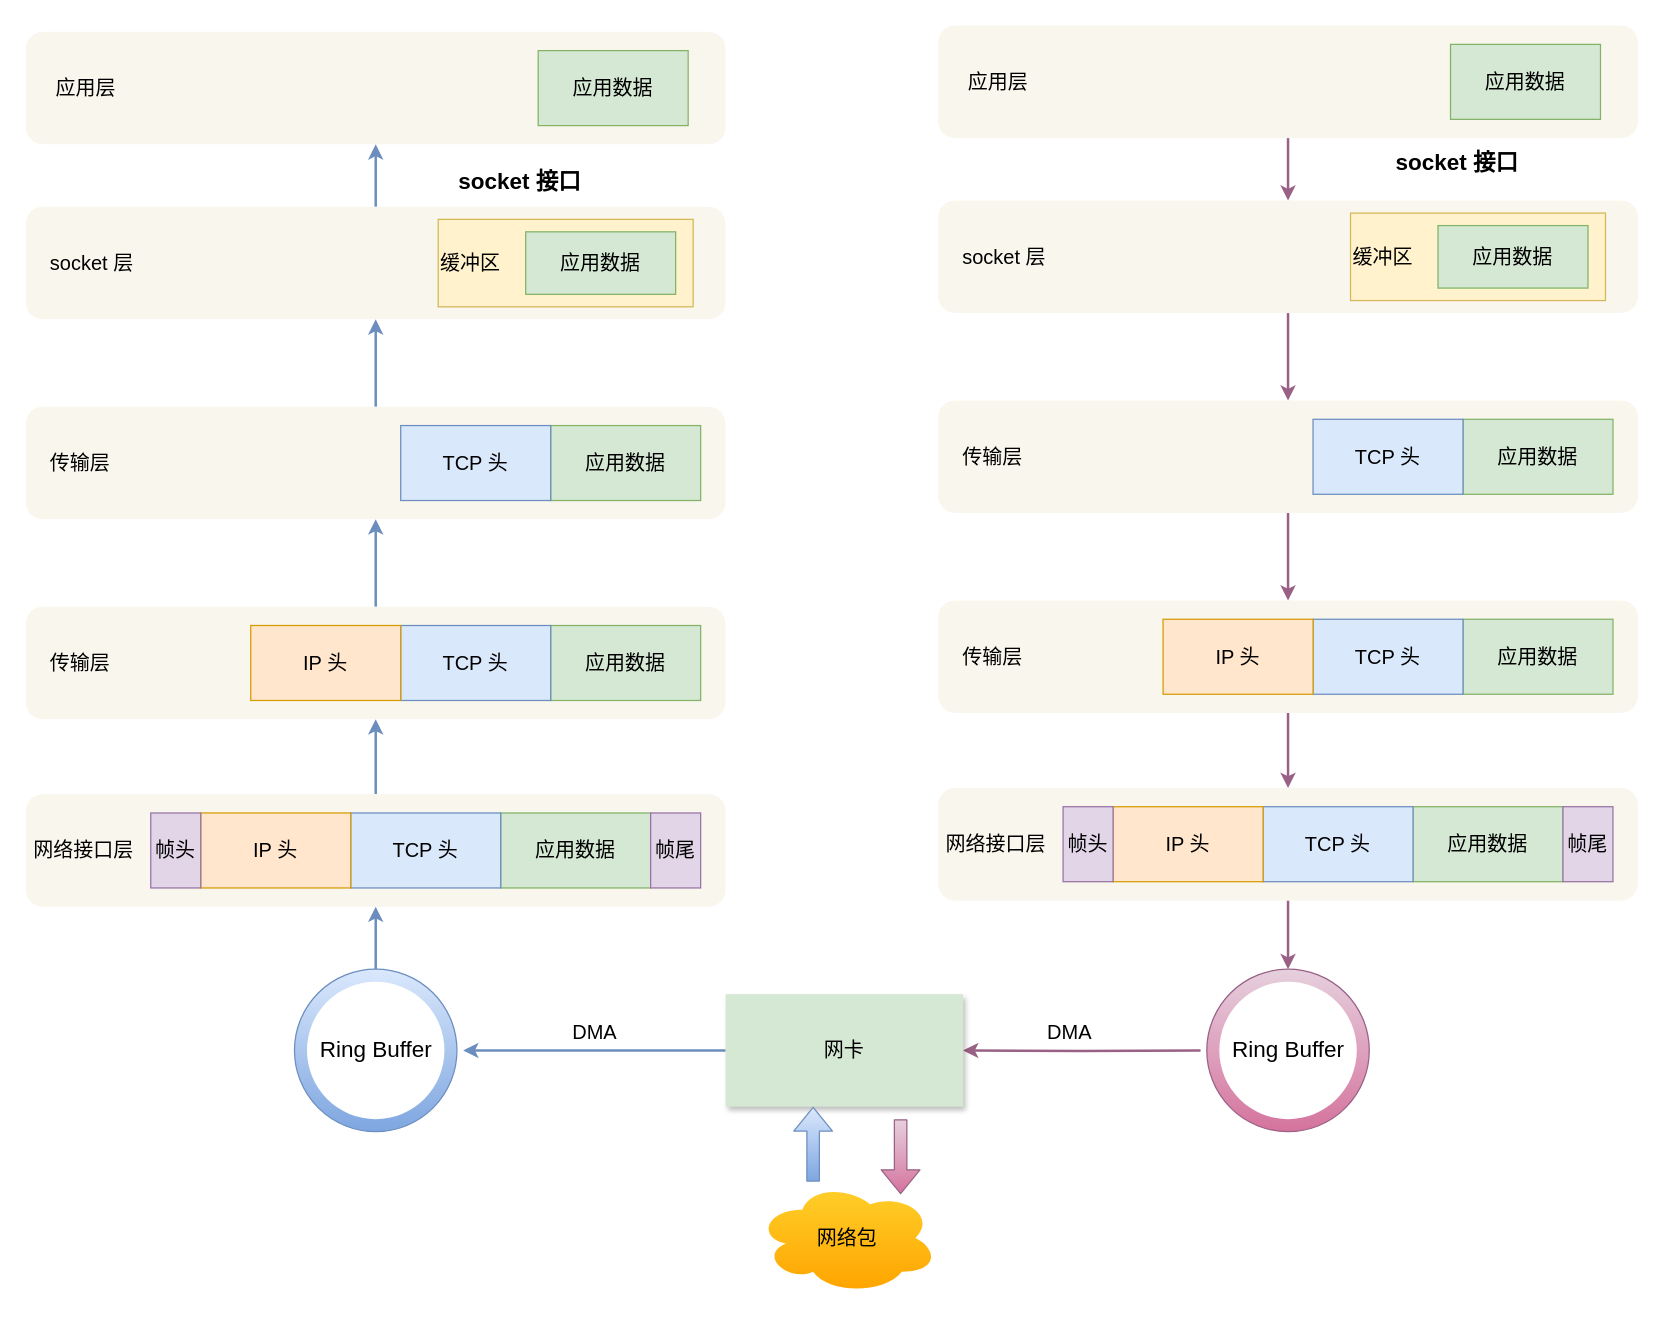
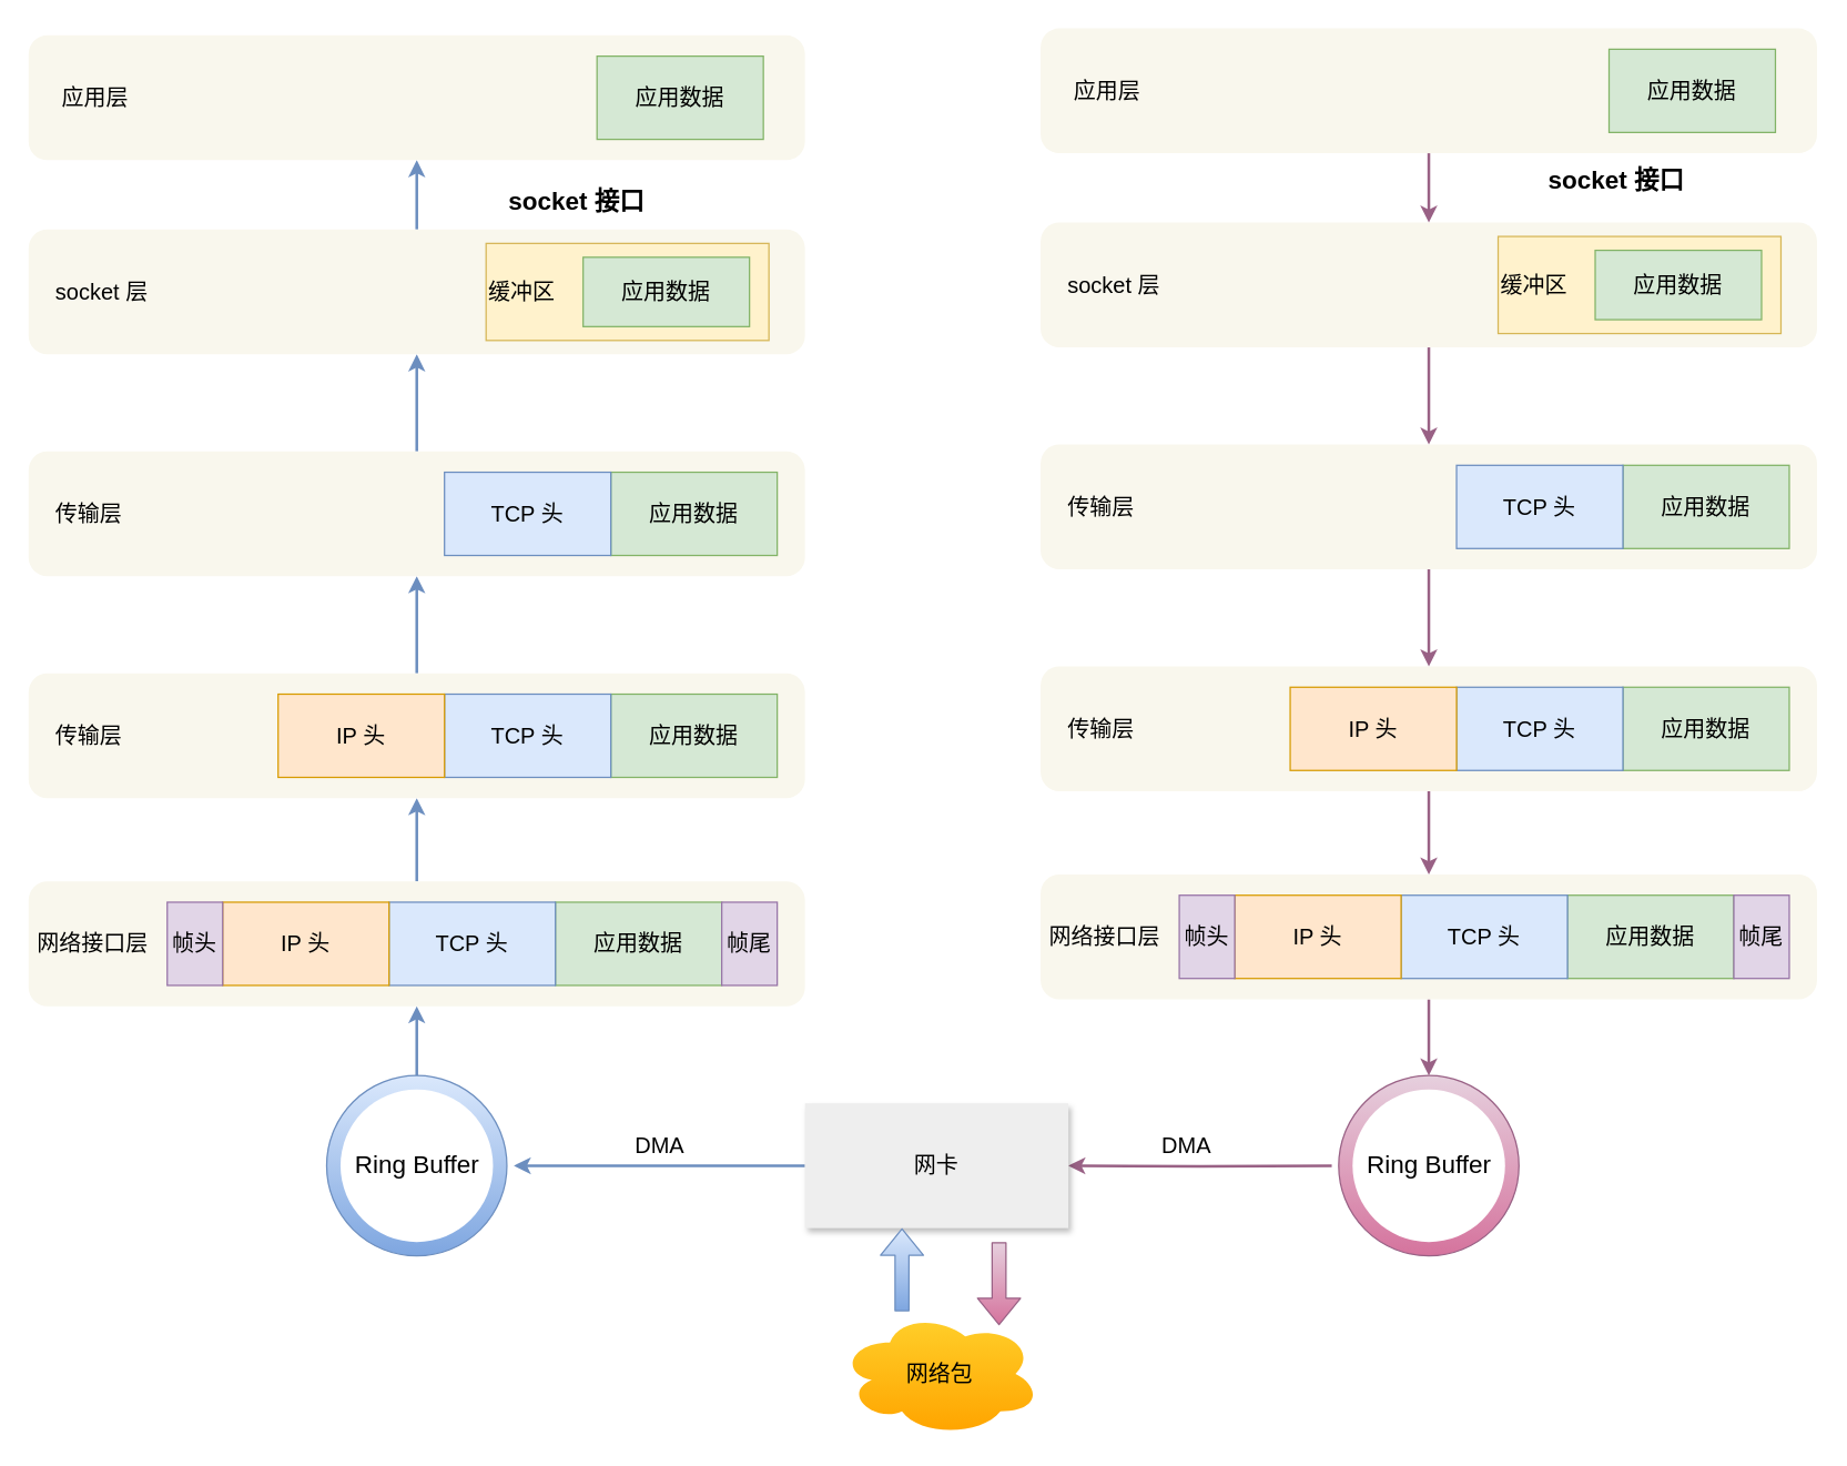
  <mxCell id="0" />
  <mxCell id="1" parent="0" />
  <mxCell id="2" style="edgeStyle=orthogonalEdgeStyle;rounded=0;orthogonalLoop=1;jettySize=auto;html=1;entryX=0.5;entryY=1;entryDx=0;entryDy=0;strokeWidth=2;gradientColor=#7ea6e0;fillColor=#dae8fc;strokeColor=#6c8ebf;" edge="1" parent="1" source="3" target="5"><mxGeometry relative="1" as="geometry" /></mxCell>
  <mxCell id="3" value="&amp;nbsp;网络接口层" style="rounded=1;whiteSpace=wrap;html=1;shadow=0;fontSize=16;fillColor=#f9f7ed;align=left;strokeColor=none;" vertex="1" parent="1"><mxGeometry x="20" y="635" width="560" height="90" as="geometry" /></mxCell>
  <mxCell id="4" style="edgeStyle=orthogonalEdgeStyle;rounded=0;orthogonalLoop=1;jettySize=auto;html=1;entryX=0.5;entryY=1;entryDx=0;entryDy=0;strokeWidth=2;gradientColor=#7ea6e0;fillColor=#dae8fc;strokeColor=#6c8ebf;" edge="1" parent="1" source="5" target="7"><mxGeometry relative="1" as="geometry" /></mxCell>
  <mxCell id="5" value="&amp;nbsp; &amp;nbsp; 传输层" style="rounded=1;whiteSpace=wrap;html=1;shadow=0;fontSize=16;fillColor=#f9f7ed;align=left;strokeColor=none;" vertex="1" parent="1"><mxGeometry x="20" y="485" width="560" height="90" as="geometry" /></mxCell>
  <mxCell id="6" style="edgeStyle=orthogonalEdgeStyle;rounded=0;orthogonalLoop=1;jettySize=auto;html=1;entryX=0.5;entryY=1;entryDx=0;entryDy=0;strokeWidth=2;gradientColor=#7ea6e0;fillColor=#dae8fc;strokeColor=#6c8ebf;" edge="1" parent="1" source="7" target="9"><mxGeometry relative="1" as="geometry" /></mxCell>
  <mxCell id="7" value="&amp;nbsp; &amp;nbsp; 传输层" style="rounded=1;whiteSpace=wrap;html=1;shadow=0;fontSize=16;fillColor=#f9f7ed;align=left;strokeColor=none;" vertex="1" parent="1"><mxGeometry x="20" y="325" width="560" height="90" as="geometry" /></mxCell>
  <mxCell id="8" style="edgeStyle=orthogonalEdgeStyle;rounded=0;orthogonalLoop=1;jettySize=auto;html=1;entryX=0.5;entryY=1;entryDx=0;entryDy=0;strokeWidth=2;gradientColor=#7ea6e0;fillColor=#dae8fc;strokeColor=#6c8ebf;" edge="1" parent="1" source="9" target="11"><mxGeometry relative="1" as="geometry" /></mxCell>
  <mxCell id="9" value="&amp;nbsp; &amp;nbsp; socket 层" style="rounded=1;whiteSpace=wrap;html=1;shadow=0;fontSize=16;fillColor=#f9f7ed;align=left;strokeColor=none;" vertex="1" parent="1"><mxGeometry x="20" y="165" width="560" height="90" as="geometry" /></mxCell>
  <mxCell id="10" value="缓冲区" style="rounded=0;whiteSpace=wrap;html=1;fontSize=16;shadow=0;fillColor=#fff2cc;strokeColor=#d6b656;align=left;" vertex="1" parent="1"><mxGeometry x="350" y="175" width="204" height="70" as="geometry" /></mxCell>
  <mxCell id="11" value="&amp;nbsp; &amp;nbsp; &amp;nbsp;应用层" style="rounded=1;whiteSpace=wrap;html=1;shadow=0;fontSize=16;fillColor=#f9f7ed;align=left;strokeColor=none;" vertex="1" parent="1"><mxGeometry x="20" y="25" width="560" height="90" as="geometry" /></mxCell>
  <mxCell id="12" value="应用数据" style="rounded=0;whiteSpace=wrap;html=1;fontSize=16;shadow=0;fillColor=#d5e8d4;strokeColor=#82b366;" vertex="1" parent="1"><mxGeometry x="430" y="40" width="120" height="60" as="geometry" /></mxCell>
  <mxCell id="13" value="应用数据" style="rounded=0;whiteSpace=wrap;html=1;fontSize=16;shadow=0;fillColor=#d5e8d4;strokeColor=#82b366;" vertex="1" parent="1"><mxGeometry x="440" y="340" width="120" height="60" as="geometry" /></mxCell>
  <mxCell id="14" value="TCP 头" style="rounded=0;whiteSpace=wrap;html=1;fontSize=16;shadow=0;fillColor=#dae8fc;strokeColor=#6c8ebf;" vertex="1" parent="1"><mxGeometry x="320" y="340" width="120" height="60" as="geometry" /></mxCell>
  <mxCell id="15" value="应用数据" style="rounded=0;whiteSpace=wrap;html=1;fontSize=16;shadow=0;fillColor=#d5e8d4;strokeColor=#82b366;" vertex="1" parent="1"><mxGeometry x="440" y="500" width="120" height="60" as="geometry" /></mxCell>
  <mxCell id="16" value="TCP 头" style="rounded=0;whiteSpace=wrap;html=1;fontSize=16;shadow=0;fillColor=#dae8fc;strokeColor=#6c8ebf;" vertex="1" parent="1"><mxGeometry x="320" y="500" width="120" height="60" as="geometry" /></mxCell>
  <mxCell id="17" value="IP 头" style="rounded=0;whiteSpace=wrap;html=1;fontSize=16;shadow=0;fillColor=#ffe6cc;strokeColor=#d79b00;" vertex="1" parent="1"><mxGeometry x="200" y="500" width="120" height="60" as="geometry" /></mxCell>
  <mxCell id="18" value="应用数据" style="rounded=0;whiteSpace=wrap;html=1;fontSize=16;shadow=0;fillColor=#d5e8d4;strokeColor=#82b366;" vertex="1" parent="1"><mxGeometry x="400" y="650" width="120" height="60" as="geometry" /></mxCell>
  <mxCell id="19" value="TCP 头" style="rounded=0;whiteSpace=wrap;html=1;fontSize=16;shadow=0;fillColor=#dae8fc;strokeColor=#6c8ebf;" vertex="1" parent="1"><mxGeometry x="280" y="650" width="120" height="60" as="geometry" /></mxCell>
  <mxCell id="20" value="IP 头" style="rounded=0;whiteSpace=wrap;html=1;fontSize=16;shadow=0;fillColor=#ffe6cc;strokeColor=#d79b00;" vertex="1" parent="1"><mxGeometry x="160" y="650" width="120" height="60" as="geometry" /></mxCell>
  <mxCell id="21" value="帧头" style="rounded=0;whiteSpace=wrap;html=1;fontSize=16;shadow=0;fillColor=#e1d5e7;strokeColor=#9673a6;" vertex="1" parent="1"><mxGeometry x="120" y="650" width="40" height="60" as="geometry" /></mxCell>
  <mxCell id="22" value="帧尾" style="rounded=0;whiteSpace=wrap;html=1;fontSize=16;shadow=0;fillColor=#e1d5e7;strokeColor=#9673a6;" vertex="1" parent="1"><mxGeometry x="520" y="650" width="40" height="60" as="geometry" /></mxCell>
  <mxCell id="23" value="应用数据" style="rounded=0;whiteSpace=wrap;html=1;fontSize=16;shadow=0;fillColor=#d5e8d4;strokeColor=#82b366;" vertex="1" parent="1"><mxGeometry x="420" y="185" width="120" height="50" as="geometry" /></mxCell>
  <mxCell id="24" style="edgeStyle=orthogonalEdgeStyle;rounded=0;orthogonalLoop=1;jettySize=auto;html=1;entryX=0.5;entryY=0;entryDx=0;entryDy=0;fontSize=18;strokeWidth=2;gradientColor=#d5739d;fillColor=#e6d0de;strokeColor=#996185;" edge="1" parent="1" source="25" target="52"><mxGeometry relative="1" as="geometry" /></mxCell>
  <mxCell id="25" value="&amp;nbsp;网络接口层" style="rounded=1;whiteSpace=wrap;html=1;shadow=0;fontSize=16;fillColor=#f9f7ed;align=left;strokeColor=none;" vertex="1" parent="1"><mxGeometry x="750" y="630" width="560" height="90" as="geometry" /></mxCell>
  <mxCell id="26" style="edgeStyle=orthogonalEdgeStyle;rounded=0;orthogonalLoop=1;jettySize=auto;html=1;strokeWidth=2;fillColor=#e6d0de;fontSize=16;gradientColor=#d5739d;strokeColor=#996185;" edge="1" parent="1" source="27" target="25"><mxGeometry relative="1" as="geometry" /></mxCell>
  <mxCell id="27" value="&amp;nbsp; &amp;nbsp; 传输层" style="rounded=1;whiteSpace=wrap;html=1;shadow=0;fontSize=16;fillColor=#f9f7ed;align=left;strokeColor=none;" vertex="1" parent="1"><mxGeometry x="750" y="480" width="560" height="90" as="geometry" /></mxCell>
  <mxCell id="28" style="edgeStyle=orthogonalEdgeStyle;rounded=0;orthogonalLoop=1;jettySize=auto;html=1;entryX=0.5;entryY=0;entryDx=0;entryDy=0;gradientColor=#d5739d;fillColor=#e6d0de;strokeColor=#996185;strokeWidth=2;" edge="1" parent="1" source="29" target="27"><mxGeometry relative="1" as="geometry" /></mxCell>
  <mxCell id="29" value="&amp;nbsp; &amp;nbsp; 传输层" style="rounded=1;whiteSpace=wrap;html=1;shadow=0;fontSize=16;fillColor=#f9f7ed;align=left;strokeColor=none;" vertex="1" parent="1"><mxGeometry x="750" y="320" width="560" height="90" as="geometry" /></mxCell>
  <mxCell id="30" style="edgeStyle=orthogonalEdgeStyle;rounded=0;orthogonalLoop=1;jettySize=auto;html=1;entryX=0.5;entryY=0;entryDx=0;entryDy=0;gradientColor=#d5739d;fillColor=#e6d0de;strokeColor=#996185;strokeWidth=2;" edge="1" parent="1" source="31" target="29"><mxGeometry relative="1" as="geometry" /></mxCell>
  <mxCell id="31" value="&amp;nbsp; &amp;nbsp; socket 层" style="rounded=1;whiteSpace=wrap;html=1;shadow=0;fontSize=16;fillColor=#f9f7ed;align=left;strokeColor=none;" vertex="1" parent="1"><mxGeometry x="750" y="160" width="560" height="90" as="geometry" /></mxCell>
  <mxCell id="32" value="缓冲区" style="rounded=0;whiteSpace=wrap;html=1;fontSize=16;shadow=0;fillColor=#fff2cc;strokeColor=#d6b656;align=left;" vertex="1" parent="1"><mxGeometry x="1080" y="170" width="204" height="70" as="geometry" /></mxCell>
  <mxCell id="33" style="edgeStyle=orthogonalEdgeStyle;rounded=0;orthogonalLoop=1;jettySize=auto;html=1;gradientColor=#d5739d;fillColor=#e6d0de;strokeColor=#996185;strokeWidth=2;" edge="1" parent="1" source="34" target="31"><mxGeometry relative="1" as="geometry" /></mxCell>
  <mxCell id="34" value="&amp;nbsp; &amp;nbsp; &amp;nbsp;应用层" style="rounded=1;whiteSpace=wrap;html=1;shadow=0;fontSize=16;fillColor=#f9f7ed;align=left;strokeColor=none;" vertex="1" parent="1"><mxGeometry x="750" y="20" width="560" height="90" as="geometry" /></mxCell>
  <mxCell id="35" value="应用数据" style="rounded=0;whiteSpace=wrap;html=1;fontSize=16;shadow=0;fillColor=#d5e8d4;strokeColor=#82b366;" vertex="1" parent="1"><mxGeometry x="1160" y="35" width="120" height="60" as="geometry" /></mxCell>
  <mxCell id="36" value="应用数据" style="rounded=0;whiteSpace=wrap;html=1;fontSize=16;shadow=0;fillColor=#d5e8d4;strokeColor=#82b366;" vertex="1" parent="1"><mxGeometry x="1170" y="335" width="120" height="60" as="geometry" /></mxCell>
  <mxCell id="37" value="TCP 头" style="rounded=0;whiteSpace=wrap;html=1;fontSize=16;shadow=0;fillColor=#dae8fc;strokeColor=#6c8ebf;" vertex="1" parent="1"><mxGeometry x="1050" y="335" width="120" height="60" as="geometry" /></mxCell>
  <mxCell id="38" value="应用数据" style="rounded=0;whiteSpace=wrap;html=1;fontSize=16;shadow=0;fillColor=#d5e8d4;strokeColor=#82b366;" vertex="1" parent="1"><mxGeometry x="1170" y="495" width="120" height="60" as="geometry" /></mxCell>
  <mxCell id="39" value="TCP 头" style="rounded=0;whiteSpace=wrap;html=1;fontSize=16;shadow=0;fillColor=#dae8fc;strokeColor=#6c8ebf;" vertex="1" parent="1"><mxGeometry x="1050" y="495" width="120" height="60" as="geometry" /></mxCell>
  <mxCell id="40" value="IP 头" style="rounded=0;whiteSpace=wrap;html=1;fontSize=16;shadow=0;fillColor=#ffe6cc;strokeColor=#d79b00;" vertex="1" parent="1"><mxGeometry x="930" y="495" width="120" height="60" as="geometry" /></mxCell>
  <mxCell id="41" value="应用数据" style="rounded=0;whiteSpace=wrap;html=1;fontSize=16;shadow=0;fillColor=#d5e8d4;strokeColor=#82b366;" vertex="1" parent="1"><mxGeometry x="1130" y="645" width="120" height="60" as="geometry" /></mxCell>
  <mxCell id="42" value="TCP 头" style="rounded=0;whiteSpace=wrap;html=1;fontSize=16;shadow=0;fillColor=#dae8fc;strokeColor=#6c8ebf;" vertex="1" parent="1"><mxGeometry x="1010" y="645" width="120" height="60" as="geometry" /></mxCell>
  <mxCell id="43" value="IP 头" style="rounded=0;whiteSpace=wrap;html=1;fontSize=16;shadow=0;fillColor=#ffe6cc;strokeColor=#d79b00;" vertex="1" parent="1"><mxGeometry x="890" y="645" width="120" height="60" as="geometry" /></mxCell>
  <mxCell id="44" value="帧头" style="rounded=0;whiteSpace=wrap;html=1;fontSize=16;shadow=0;fillColor=#e1d5e7;strokeColor=#9673a6;" vertex="1" parent="1"><mxGeometry x="850" y="645" width="40" height="60" as="geometry" /></mxCell>
  <mxCell id="45" value="帧尾" style="rounded=0;whiteSpace=wrap;html=1;fontSize=16;shadow=0;fillColor=#e1d5e7;strokeColor=#9673a6;" vertex="1" parent="1"><mxGeometry x="1250" y="645" width="40" height="60" as="geometry" /></mxCell>
  <mxCell id="46" value="应用数据" style="rounded=0;whiteSpace=wrap;html=1;fontSize=16;shadow=0;fillColor=#d5e8d4;strokeColor=#82b366;" vertex="1" parent="1"><mxGeometry x="1150" y="180" width="120" height="50" as="geometry" /></mxCell>
  <mxCell id="47" value="socket 接口" style="text;html=1;align=center;verticalAlign=middle;resizable=0;points=[];autosize=1;fontSize=18;fontStyle=1" vertex="1" parent="1"><mxGeometry x="360" y="130" width="110" height="30" as="geometry" /></mxCell>
  <mxCell id="48" value="socket 接口" style="text;html=1;align=center;verticalAlign=middle;resizable=0;points=[];autosize=1;fontSize=18;fontStyle=1" vertex="1" parent="1"><mxGeometry x="1110" y="115" width="110" height="30" as="geometry" /></mxCell>
  <mxCell id="49" style="edgeStyle=orthogonalEdgeStyle;rounded=0;orthogonalLoop=1;jettySize=auto;html=1;entryX=0.5;entryY=1;entryDx=0;entryDy=0;fontSize=18;strokeWidth=2;gradientColor=#7ea6e0;fillColor=#dae8fc;strokeColor=#6c8ebf;" edge="1" parent="1" source="50" target="3"><mxGeometry relative="1" as="geometry" /></mxCell>
  <mxCell id="50" value="" style="ellipse;whiteSpace=wrap;html=1;aspect=fixed;shadow=0;fontSize=18;align=left;gradientColor=#7ea6e0;fillColor=#dae8fc;strokeColor=#6c8ebf;" vertex="1" parent="1"><mxGeometry x="235" y="775" width="130" height="130" as="geometry" /></mxCell>
  <mxCell id="51" value="" style="ellipse;whiteSpace=wrap;html=1;aspect=fixed;shadow=0;fontSize=18;align=left;strokeColor=none;" vertex="1" parent="1"><mxGeometry x="245" y="785" width="110" height="110" as="geometry" /></mxCell>
  <mxCell id="52" value="" style="ellipse;whiteSpace=wrap;html=1;aspect=fixed;shadow=0;fontSize=18;align=left;gradientColor=#d5739d;fillColor=#e6d0de;strokeColor=#996185;" vertex="1" parent="1"><mxGeometry x="965" y="775" width="130" height="130" as="geometry" /></mxCell>
  <mxCell id="53" value="" style="ellipse;whiteSpace=wrap;html=1;aspect=fixed;shadow=0;fontSize=18;align=left;strokeColor=none;" vertex="1" parent="1"><mxGeometry x="975" y="785" width="110" height="110" as="geometry" /></mxCell>
  <mxCell id="54" value="Ring Buffer" style="text;html=1;align=center;verticalAlign=middle;resizable=0;points=[];autosize=1;fontSize=18;" vertex="1" parent="1"><mxGeometry x="245" y="825" width="110" height="30" as="geometry" /></mxCell>
  <mxCell id="55" style="edgeStyle=orthogonalEdgeStyle;rounded=0;orthogonalLoop=1;jettySize=auto;html=1;entryX=0.5;entryY=0;entryDx=0;entryDy=0;fontSize=16;strokeWidth=2;gradientColor=#d5739d;fillColor=#e6d0de;strokeColor=#996185;" edge="1" parent="1" target="58"><mxGeometry relative="1" as="geometry"><mxPoint x="960" y="840" as="sourcePoint" /></mxGeometry></mxCell>
  <mxCell id="56" value="Ring Buffer" style="text;html=1;align=center;verticalAlign=middle;resizable=0;points=[];autosize=1;fontSize=18;" vertex="1" parent="1"><mxGeometry x="975" y="825" width="110" height="30" as="geometry" /></mxCell>
  <mxCell id="57" style="edgeStyle=orthogonalEdgeStyle;rounded=0;orthogonalLoop=1;jettySize=auto;html=1;fontSize=16;gradientColor=#7ea6e0;fillColor=#dae8fc;strokeColor=#6c8ebf;strokeWidth=2;" edge="1" parent="1" source="58"><mxGeometry relative="1" as="geometry"><mxPoint x="370" y="840" as="targetPoint" /></mxGeometry></mxCell>
- <mxCell id="58" value="网卡" style="rounded=0;whiteSpace=wrap;html=1;shadow=1;fontSize=16;align=center;direction=south;fillColor=#d5e8d4;strokeColor=none;" vertex="1" parent="1"><mxGeometry x="580" y="795" width="190" height="90" as="geometry" /></mxCell>
+ <mxCell id="58" value="网卡" style="rounded=0;whiteSpace=wrap;html=1;shadow=1;fontSize=16;align=center;direction=south;fillColor=#eeeeee;strokeColor=none;" vertex="1" parent="1"><mxGeometry x="580" y="795" width="190" height="90" as="geometry" /></mxCell>
  <mxCell id="59" value="DMA" style="text;html=1;align=center;verticalAlign=middle;resizable=0;points=[];autosize=1;fontSize=16;" vertex="1" parent="1"><mxGeometry x="450" y="815" width="50" height="20" as="geometry" /></mxCell>
  <mxCell id="60" value="DMA" style="text;html=1;align=center;verticalAlign=middle;resizable=0;points=[];autosize=1;fontSize=16;" vertex="1" parent="1"><mxGeometry x="830" y="815" width="50" height="20" as="geometry" /></mxCell>
  <mxCell id="61" value="网络包" style="ellipse;shape=cloud;whiteSpace=wrap;html=1;shadow=0;fontSize=16;align=center;fillColor=#ffcd28;gradientColor=#ffa500;strokeColor=none;" vertex="1" parent="1"><mxGeometry x="605" y="945" width="145" height="90" as="geometry" /></mxCell>
  <mxCell id="62" value="" style="shape=flexArrow;endArrow=classic;html=1;fontSize=16;gradientColor=#7ea6e0;fillColor=#dae8fc;strokeColor=#6c8ebf;" edge="1" parent="1"><mxGeometry width="50" height="50" relative="1" as="geometry"><mxPoint x="650" y="945" as="sourcePoint" /><mxPoint x="650" y="885" as="targetPoint" /></mxGeometry></mxCell>
  <mxCell id="63" value="" style="shape=flexArrow;endArrow=classic;html=1;fontSize=16;gradientColor=#d5739d;fillColor=#e6d0de;strokeColor=#996185;" edge="1" parent="1"><mxGeometry width="50" height="50" relative="1" as="geometry"><mxPoint x="720" y="895" as="sourcePoint" /><mxPoint x="720" y="955" as="targetPoint" /></mxGeometry></mxCell>
